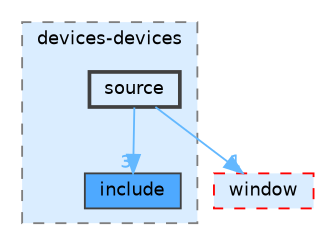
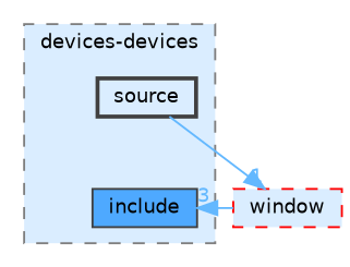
  digraph {
    compound=true
    node [color=grey25 fillcolor="#daedff" fontname=Helvetica fontsize=10 shape=box]
    edge [color=steelblue1 fontcolor=steelblue1 fontname=Helvetica fontsize=10 labeldistance=1.5 labelfontname=Helvetica labelfontsize=10]
    n1 [fillcolor="#4ea9ff" height=0.2 label=include style=filled width=0.4]
    n2 [height=0.2 label=source style="filled,bold" width=0.4]
    n3 [color=red height=0.2 label=window style="filled,dashed" width=0.4]
    subgraph cluster_1 {
      bgcolor="#daedff"
      fontname=Helvetica
      fontsize=10
      label="devices-devices"
      pencolor=grey50
      style="filled,dashed"
      n1
      n2
    }
-   n2 -> n1 [headlabel=3]
+   n3 -> n1 [headlabel=3]
    n2 -> n3 [headlabel=1]
  }
